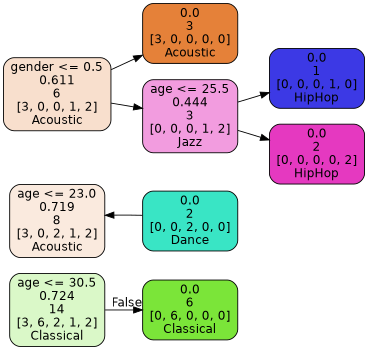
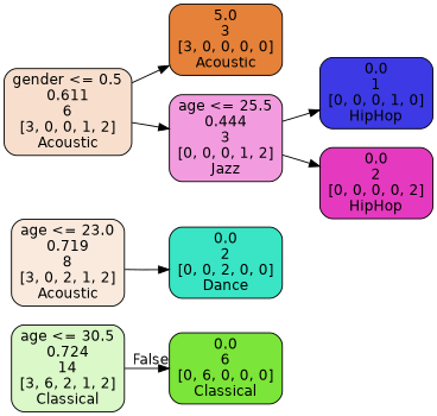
  digraph {
    rankdir=LR
    node [color=black fontname=helvetica shape=box style="filled, rounded"]
    edge [fontname=helvetica]
    n1 [fillcolor="#7be53946" label="age <= 30.5\n0.724\n14\n[3, 6, 2, 1, 2]\nClassical"]
    n2 [fillcolor="#7be539ff" label="0.0\n6\n[0, 6, 0, 0, 0]\nClassical"]
    n3 [fillcolor="#e581392a" label="age <= 23.0\n0.719\n8\n[3, 0, 2, 1, 2]\nAcoustic"]
    n4 [fillcolor="#39e5c5ff" label="0.0\n2\n[0, 0, 2, 0, 0]\nDance"]
    n5 [fillcolor="#e5813940" label="gender <= 0.5\n0.611\n6\n[3, 0, 0, 1, 2]\nAcoustic"]
-   n6 [fillcolor="#e58139ff" label="0.0\n3\n[3, 0, 0, 0, 0]\nAcoustic"]
+   n6 [fillcolor="#e58139ff" label="5.0\n3\n[3, 0, 0, 0, 0]\nAcoustic"]
    n7 [fillcolor="#e539c07f" label="age <= 25.5\n0.444\n3\n[0, 0, 0, 1, 2]\nJazz"]
    n8 [fillcolor="#3c39e5ff" label="0.0\n1\n[0, 0, 0, 1, 0]\nHipHop"]
    n9 [fillcolor="#e539c0ff" label="0.0\n2\n[0, 0, 0, 0, 2]\nHipHop"]
    n1 -> n2 [headlabel=False labelangle=-45 labeldistance=2.5]
-   n4 -> n3
+   n3 -> n4
    n5 -> n6
    n5 -> n7
    n7 -> n8
    n7 -> n9
  }
